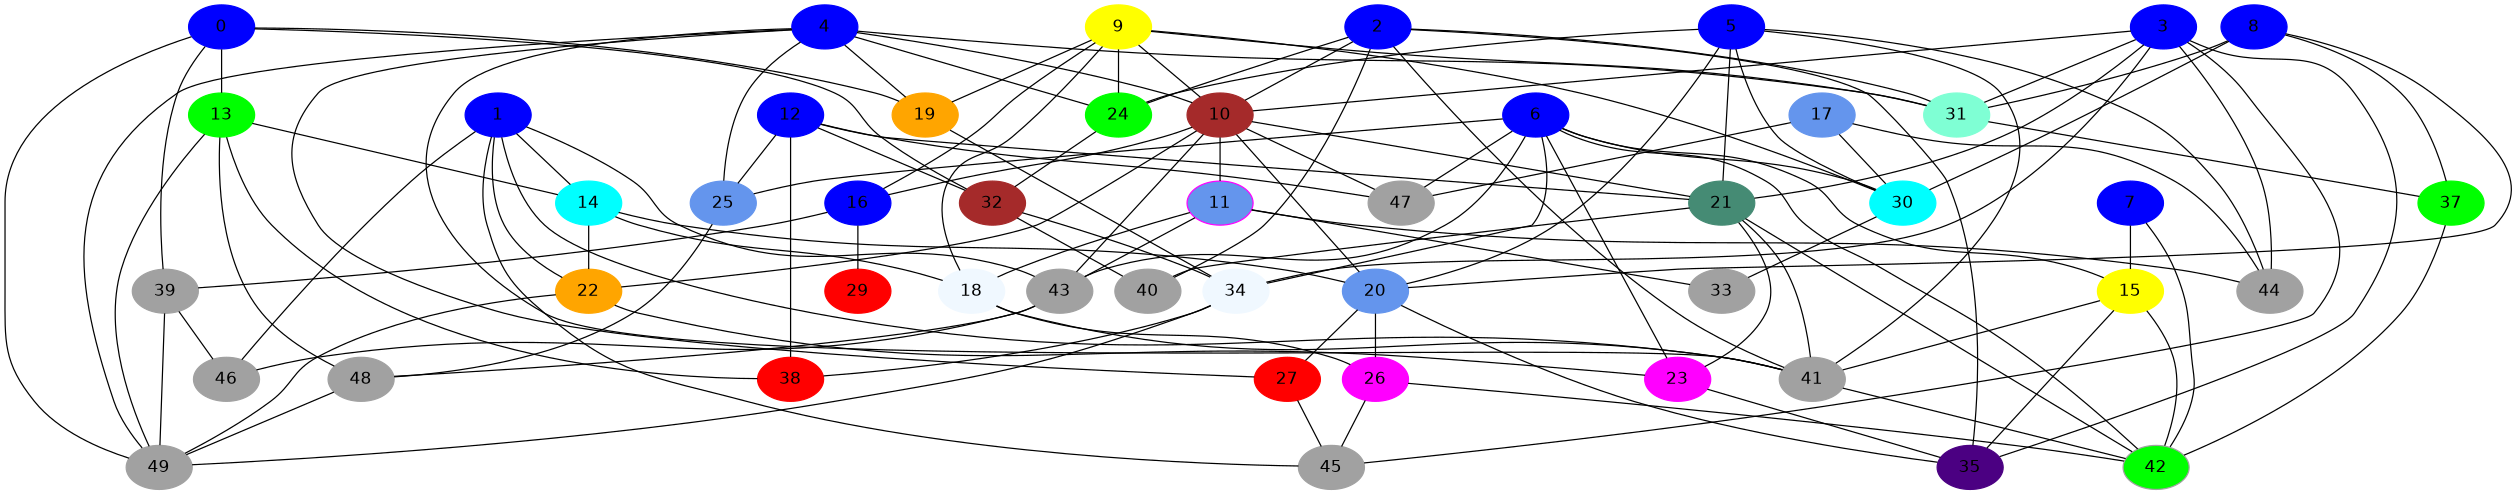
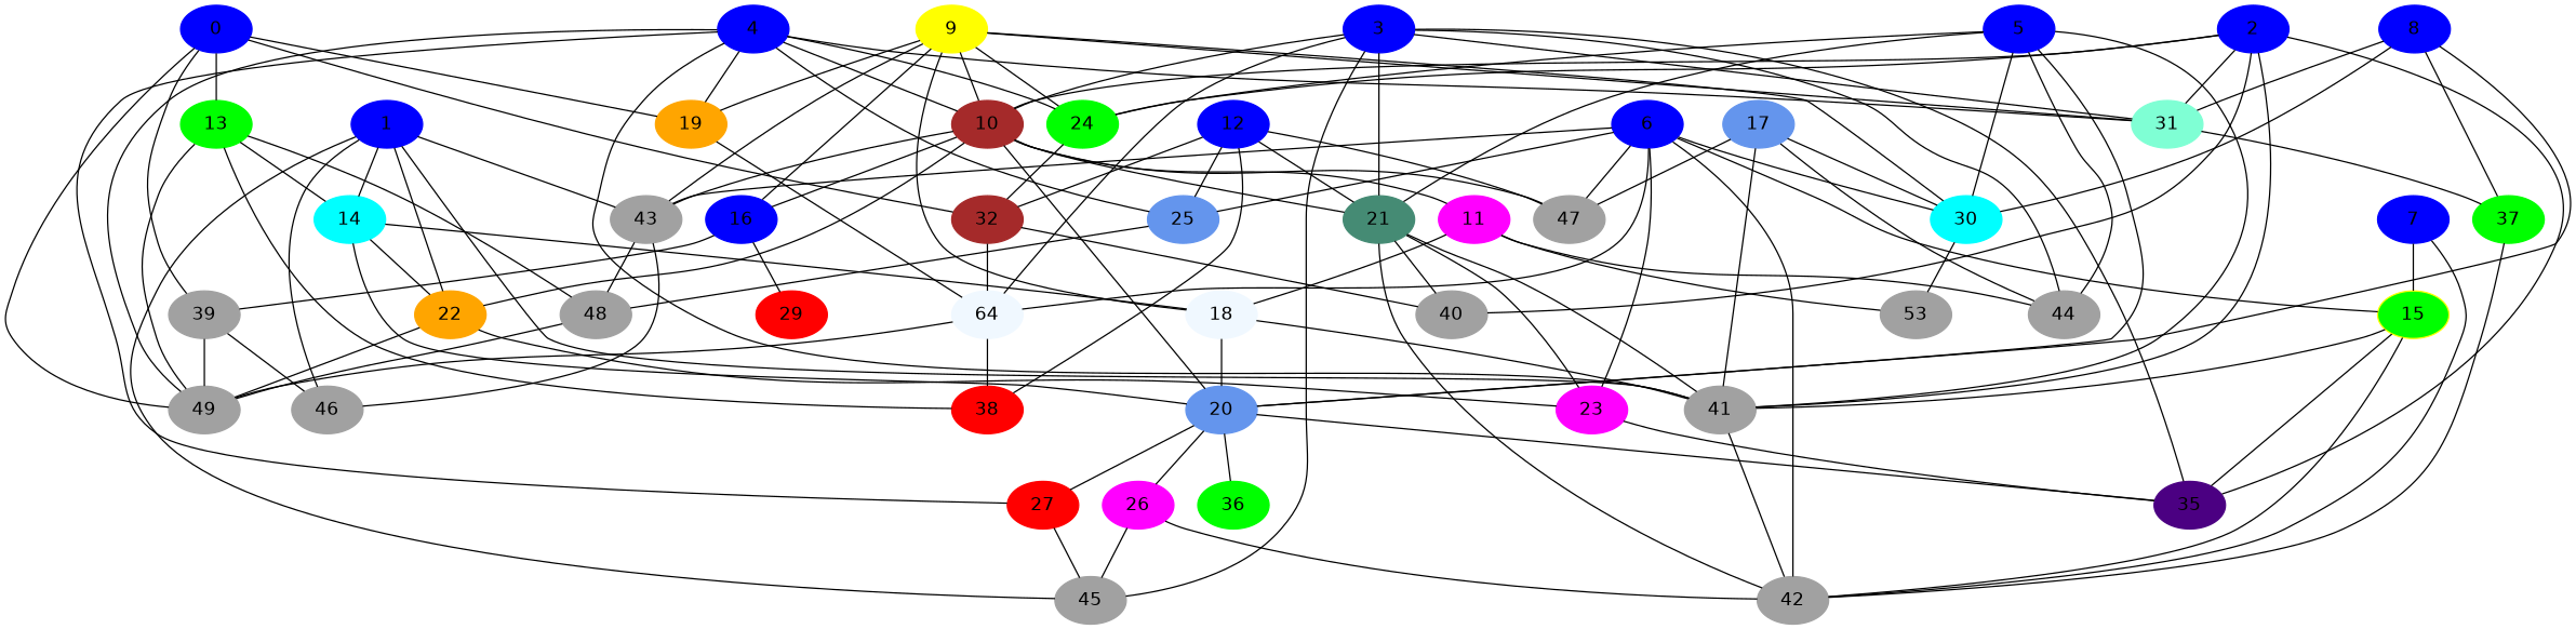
  graph {
    fontname="DejaVu Sans"
    node [color=gray63 fontname="DejaVu Sans" style=filled]
    edge [fontname="DejaVu Sans"]
    0 [color=blue]
    13 [color=green]
    19 [color=orange]
    32 [color=brown]
    39
    49
    14 [color=cyan]
    38 [color=red]
    48
-   34 [color=aliceblue]
+   34 [color=aliceblue label=64]
    40
    46
    22 [color=orange]
    20 [color=cornflowerblue]
    18 [color=aliceblue]
    1 [color=blue]
    41
    43
    45
    23 [color=magenta]
-   42 [fillcolor=green]
+   42
    35 [color=indigo]
    27 [color=red]
    26 [color=magenta]
+   36 [color=green]
    2 [color=blue]
    10 [color=brown]
    24 [color=green]
    31 [color=aquamarine]
    21 [color=aquamarine4]
    47
    16 [color=blue]
-   11 [color=magenta fillcolor=cornflowerblue]
+   11 [color=magenta]
    37 [color=green]
    29 [color=red]
    44
-   33
+   33 [label=53]
    3 [color=blue]
    4 [color=blue]
    25 [color=cornflowerblue]
    5 [color=blue]
    30 [color=cyan]
    6 [color=blue]
-   15 [color=yellow]
+   15 [color=yellow fillcolor=green]
    7 [color=blue]
    8 [color=blue]
    9 [color=yellow]
    12 [color=blue]
    17 [color=cornflowerblue]
    0 -- 13
    0 -- 19
    0 -- 32
    0 -- 39
    0 -- 49
    13 -- 49
    13 -- 14
    13 -- 38
    13 -- 48
    19 -- 34
    32 -- 34
    32 -- 40
    39 -- 49
    39 -- 46
    14 -- 22
    14 -- 20
    14 -- 18
    48 -- 49
    34 -- 49
    34 -- 38
    22 -- 49
    22 -- 23
    20 -- 35
    20 -- 27
    20 -- 26
-   18 -- 26
+   20 -- 36
+   18 -- 20
    18 -- 41
    1 -- 14
    1 -- 46
    1 -- 22
    1 -- 41
    1 -- 43
    1 -- 45
    41 -- 42
    43 -- 48
    43 -- 46
    23 -- 35
    27 -- 45
    26 -- 45
    26 -- 42
    2 -- 40
    2 -- 41
    2 -- 35
    2 -- 10
    2 -- 24
    2 -- 31
    10 -- 22
    10 -- 20
    10 -- 43
    10 -- 21
    10 -- 47
    10 -- 16
    10 -- 11
    24 -- 32
    31 -- 37
    21 -- 40
    21 -- 41
    21 -- 23
    21 -- 42
    16 -- 39
    16 -- 29
    11 -- 18
-   11 -- 43
+   9 -- 43
    11 -- 44
    11 -- 33
    37 -- 42
    3 -- 34
    3 -- 45
    3 -- 35
    3 -- 10
    3 -- 31
    3 -- 21
    3 -- 44
    4 -- 19
    4 -- 49
    4 -- 41
    4 -- 27
    4 -- 10
    4 -- 24
    4 -- 31
    4 -- 25
    25 -- 48
    5 -- 20
    5 -- 41
    5 -- 24
    5 -- 21
    5 -- 44
    5 -- 30
    30 -- 33
    6 -- 34
    6 -- 43
    6 -- 23
    6 -- 42
    6 -- 47
    6 -- 25
    6 -- 30
    6 -- 15
    15 -- 41
    15 -- 42
    15 -- 35
    7 -- 42
    7 -- 15
    8 -- 20
    8 -- 31
    8 -- 37
    8 -- 30
    9 -- 19
    9 -- 18
    9 -- 10
    9 -- 24
    9 -- 31
    9 -- 16
    9 -- 30
    12 -- 32
    12 -- 38
    12 -- 21
    12 -- 47
    12 -- 25
+   17 -- 41
    17 -- 47
    17 -- 44
    17 -- 30
  }
